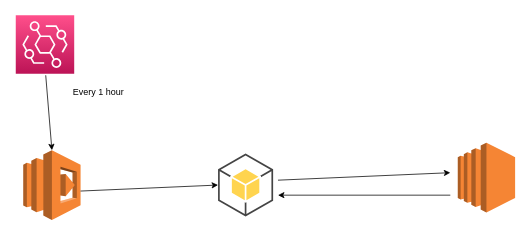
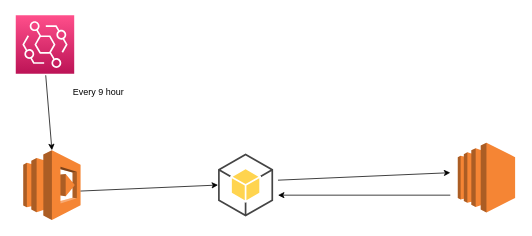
  <mxCell id="0" />
  <mxCell id="1" parent="0" />
  <mxCell id="2" value="" style="outlineConnect=0;dashed=0;verticalLabelPosition=bottom;verticalAlign=top;align=center;html=1;shape=mxgraph.aws3.lambda;fillColor=#F58534;gradientColor=none;" vertex="1" parent="1"><mxGeometry x="30" y="200" width="76.5" height="93" as="geometry" /></mxCell>
  <mxCell id="3" value="" style="outlineConnect=0;dashed=0;verticalLabelPosition=bottom;verticalAlign=top;align=center;html=1;shape=mxgraph.aws3.android;fillColor=#FFD44F;gradientColor=none;" vertex="1" parent="1"><mxGeometry x="290" y="204.5" width="73.5" height="84" as="geometry" /></mxCell>
  <mxCell id="4" value="" style="endArrow=classic;html=1;rounded=0;entryX=0;entryY=0.5;entryDx=0;entryDy=0;entryPerimeter=0;" edge="1" parent="1" target="3"><mxGeometry width="50" height="50" relative="1" as="geometry"><mxPoint x="106.5" y="254.5" as="sourcePoint" /><mxPoint x="156.5" y="204.5" as="targetPoint" /></mxGeometry></mxCell>
  <mxCell id="5" value="" style="outlineConnect=0;dashed=0;verticalLabelPosition=bottom;verticalAlign=top;align=center;html=1;shape=mxgraph.aws3.ec2;fillColor=#F58534;gradientColor=none;" vertex="1" parent="1"><mxGeometry x="610" y="190" width="76.5" height="93" as="geometry" /></mxCell>
  <mxCell id="6" value="" style="endArrow=classic;html=1;rounded=0;" edge="1" parent="1"><mxGeometry width="50" height="50" relative="1" as="geometry"><mxPoint x="370" y="240" as="sourcePoint" /><mxPoint x="600" y="230" as="targetPoint" /></mxGeometry></mxCell>
  <mxCell id="7" value="" style="sketch=0;points=[[0,0,0],[0.25,0,0],[0.5,0,0],[0.75,0,0],[1,0,0],[0,1,0],[0.25,1,0],[0.5,1,0],[0.75,1,0],[1,1,0],[0,0.25,0],[0,0.5,0],[0,0.75,0],[1,0.25,0],[1,0.5,0],[1,0.75,0]];outlineConnect=0;fontColor=#232F3E;gradientColor=#FF4F8B;gradientDirection=north;fillColor=#BC1356;strokeColor=#ffffff;dashed=0;verticalLabelPosition=bottom;verticalAlign=top;align=center;html=1;fontSize=12;fontStyle=0;aspect=fixed;shape=mxgraph.aws4.resourceIcon;resIcon=mxgraph.aws4.eventbridge;" vertex="1" parent="1"><mxGeometry x="20" y="20" width="78" height="78" as="geometry" /></mxCell>
  <mxCell id="8" value="" style="endArrow=classic;html=1;rounded=0;" edge="1" parent="1"><mxGeometry width="50" height="50" relative="1" as="geometry"><mxPoint x="600" y="260" as="sourcePoint" /><mxPoint x="370" y="260" as="targetPoint" /><Array as="points" /></mxGeometry></mxCell>
  <mxCell id="9" value="" style="endArrow=classic;html=1;rounded=0;entryX=0.5;entryY=0;entryDx=0;entryDy=0;entryPerimeter=0;" edge="1" parent="1" target="2"><mxGeometry width="50" height="50" relative="1" as="geometry"><mxPoint x="60" y="100" as="sourcePoint" /><mxPoint x="120" y="98" as="targetPoint" /></mxGeometry></mxCell>
- <mxCell id="10" value="Every 1 hour" style="text;html=1;align=center;verticalAlign=middle;resizable=0;points=[];autosize=1;strokeColor=none;fillColor=none;" vertex="1" parent="1"><mxGeometry x="85" y="108" width="90" height="30" as="geometry" /></mxCell>
+ <mxCell id="10" value="Every 9 hour" style="text;html=1;align=center;verticalAlign=middle;resizable=0;points=[];autosize=1;strokeColor=none;fillColor=none;" vertex="1" parent="1"><mxGeometry x="85" y="108" width="90" height="30" as="geometry" /></mxCell>
